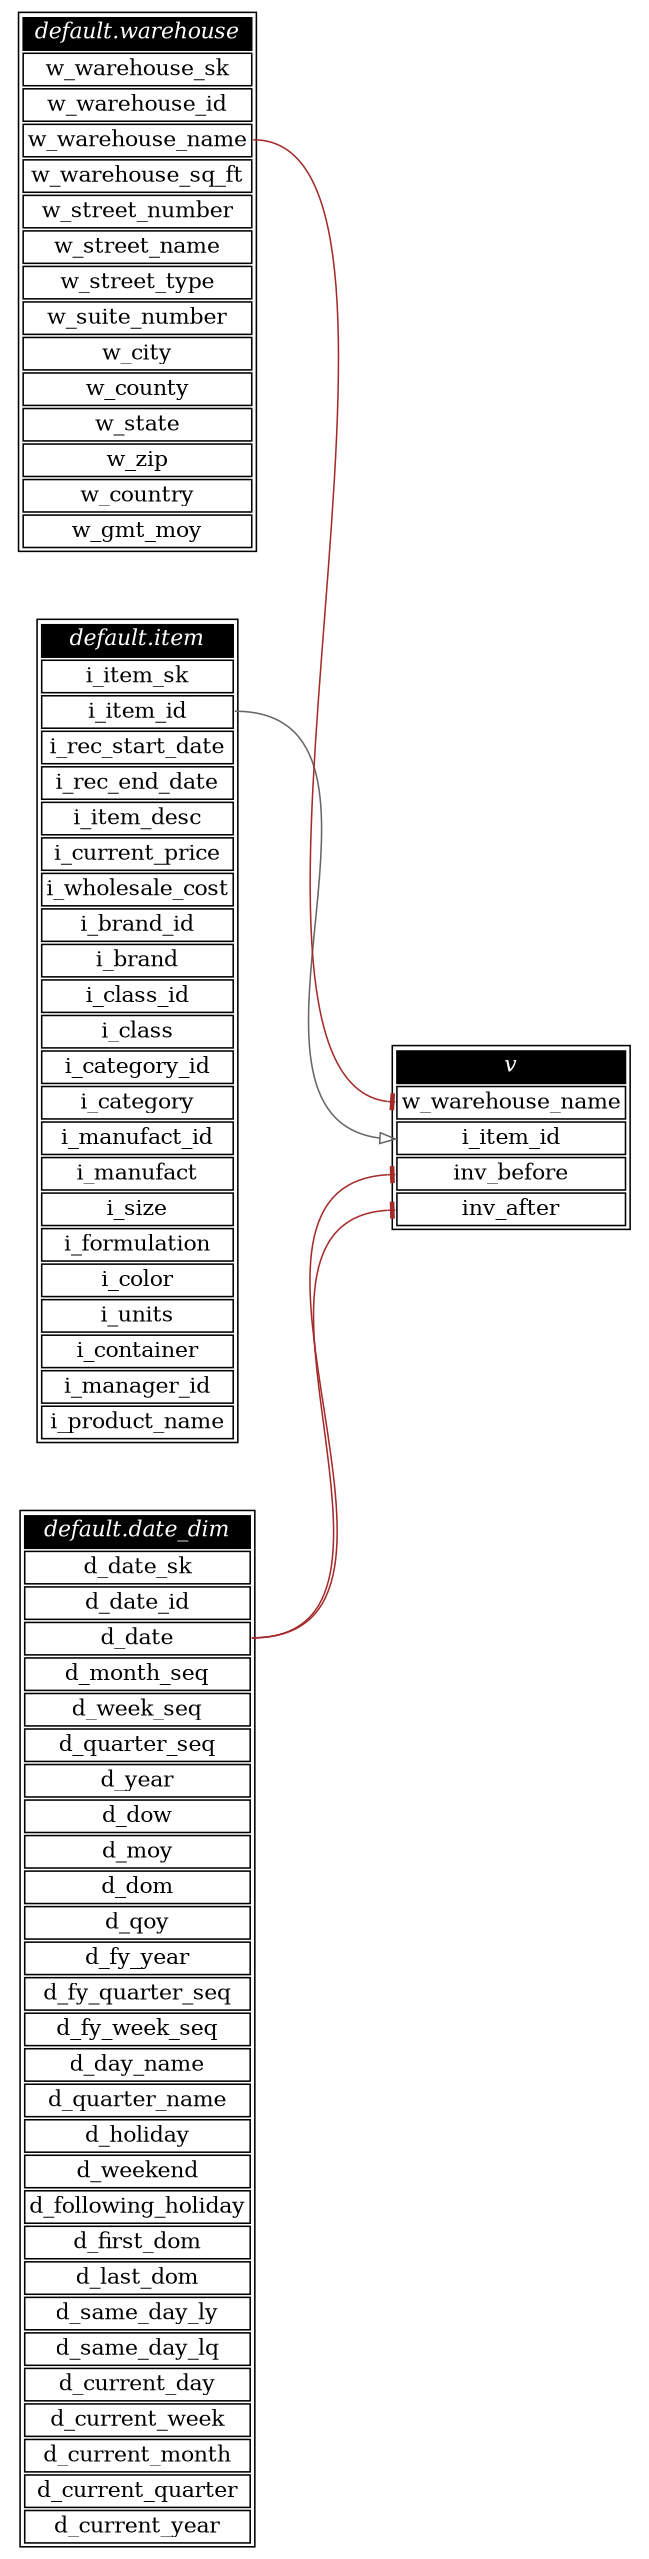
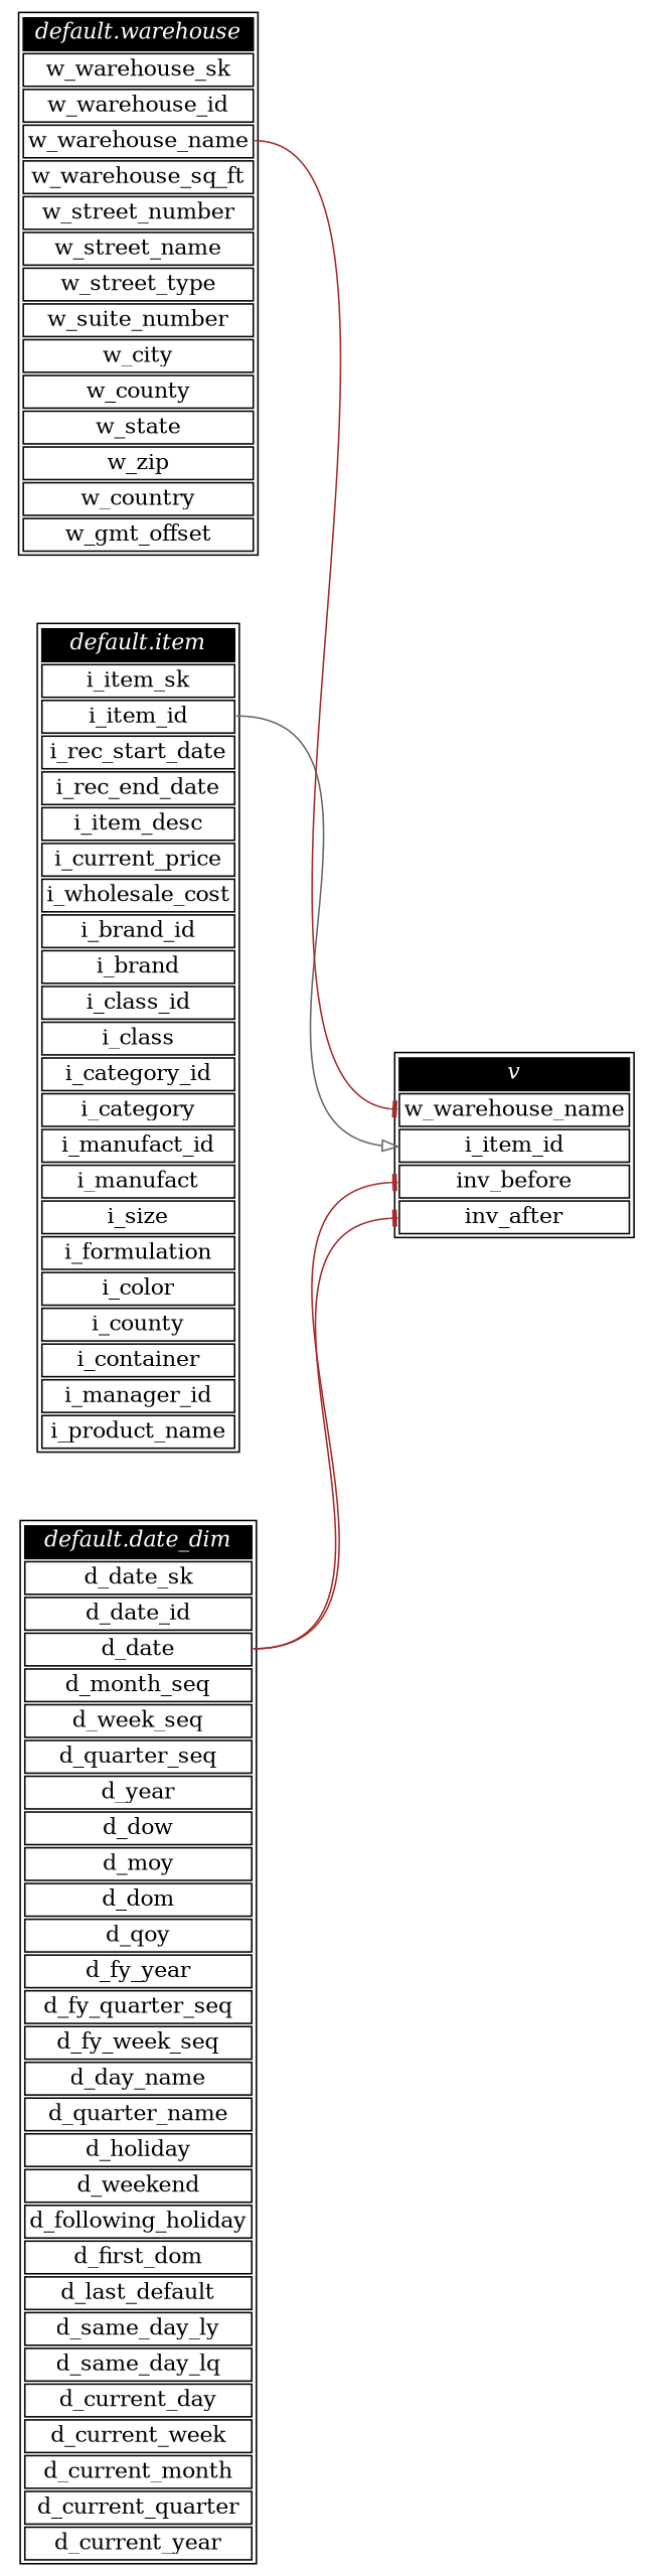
  digraph {
    fontname=Helvetica
    nodesep=0.5
    rankdir=LR
    ranksep=1
    node [color=black shape=plaintext]
    edge [arrowhead=tee color=brown tailport=2]
-   n1 [label=< <table>   <tr><td bgcolor="black" port="nodeName"><i><font color="white">default.date_dim</font></i></td></tr>   <tr><td port="0">d_date_sk</td></tr> <tr><td port="1">d_date_id</td></tr> <tr><td port="2">d_date</td></tr> <tr><td port="3">d_month_seq</td></tr> <tr><td port="4">d_week_seq</td></tr> <tr><td port="5">d_quarter_seq</td></tr> <tr><td port="6">d_year</td></tr> <tr><td port="7">d_dow</td></tr> <tr><td port="8">d_moy</td></tr> <tr><td port="9">d_dom</td></tr> <tr><td port="10">d_qoy</td></tr> <tr><td port="11">d_fy_year</td></tr> <tr><td port="12">d_fy_quarter_seq</td></tr> <tr><td port="13">d_fy_week_seq</td></tr> <tr><td port="14">d_day_name</td></tr> <tr><td port="15">d_quarter_name</td></tr> <tr><td port="16">d_holiday</td></tr> <tr><td port="17">d_weekend</td></tr> <tr><td port="18">d_following_holiday</td></tr> <tr><td port="19">d_first_dom</td></tr> <tr><td port="20">d_last_dom</td></tr> <tr><td port="21">d_same_day_ly</td></tr> <tr><td port="22">d_same_day_lq</td></tr> <tr><td port="23">d_current_day</td></tr> <tr><td port="24">d_current_week</td></tr> <tr><td port="25">d_current_month</td></tr> <tr><td port="26">d_current_quarter</td></tr> <tr><td port="27">d_current_year</td></tr> </table>>]
+   n1 [label=< <table>   <tr><td bgcolor="black" port="nodeName"><i><font color="white">default.date_dim</font></i></td></tr>   <tr><td port="0">d_date_sk</td></tr> <tr><td port="1">d_date_id</td></tr> <tr><td port="2">d_date</td></tr> <tr><td port="3">d_month_seq</td></tr> <tr><td port="4">d_week_seq</td></tr> <tr><td port="5">d_quarter_seq</td></tr> <tr><td port="6">d_year</td></tr> <tr><td port="7">d_dow</td></tr> <tr><td port="8">d_moy</td></tr> <tr><td port="9">d_dom</td></tr> <tr><td port="10">d_qoy</td></tr> <tr><td port="11">d_fy_year</td></tr> <tr><td port="12">d_fy_quarter_seq</td></tr> <tr><td port="13">d_fy_week_seq</td></tr> <tr><td port="14">d_day_name</td></tr> <tr><td port="15">d_quarter_name</td></tr> <tr><td port="16">d_holiday</td></tr> <tr><td port="17">d_weekend</td></tr> <tr><td port="18">d_following_holiday</td></tr> <tr><td port="19">d_first_dom</td></tr> <tr><td port="20">d_last_default</td></tr> <tr><td port="21">d_same_day_ly</td></tr> <tr><td port="22">d_same_day_lq</td></tr> <tr><td port="23">d_current_day</td></tr> <tr><td port="24">d_current_week</td></tr> <tr><td port="25">d_current_month</td></tr> <tr><td port="26">d_current_quarter</td></tr> <tr><td port="27">d_current_year</td></tr> </table>>]
    n2 [label=< <table>   <tr><td bgcolor="black" port="nodeName"><i><font color="white">v</font></i></td></tr>   <tr><td port="0">w_warehouse_name</td></tr> <tr><td port="1">i_item_id</td></tr> <tr><td port="2">inv_before</td></tr> <tr><td port="3">inv_after</td></tr> </table>>]
-   n3 [label=< <table>   <tr><td bgcolor="black" port="nodeName"><i><font color="white">default.item</font></i></td></tr>   <tr><td port="0">i_item_sk</td></tr> <tr><td port="1">i_item_id</td></tr> <tr><td port="2">i_rec_start_date</td></tr> <tr><td port="3">i_rec_end_date</td></tr> <tr><td port="4">i_item_desc</td></tr> <tr><td port="5">i_current_price</td></tr> <tr><td port="6">i_wholesale_cost</td></tr> <tr><td port="7">i_brand_id</td></tr> <tr><td port="8">i_brand</td></tr> <tr><td port="9">i_class_id</td></tr> <tr><td port="10">i_class</td></tr> <tr><td port="11">i_category_id</td></tr> <tr><td port="12">i_category</td></tr> <tr><td port="13">i_manufact_id</td></tr> <tr><td port="14">i_manufact</td></tr> <tr><td port="15">i_size</td></tr> <tr><td port="16">i_formulation</td></tr> <tr><td port="17">i_color</td></tr> <tr><td port="18">i_units</td></tr> <tr><td port="19">i_container</td></tr> <tr><td port="20">i_manager_id</td></tr> <tr><td port="21">i_product_name</td></tr> </table>>]
-   n4 [label=< <table>   <tr><td bgcolor="black" port="nodeName"><i><font color="white">default.warehouse</font></i></td></tr>   <tr><td port="0">w_warehouse_sk</td></tr> <tr><td port="1">w_warehouse_id</td></tr> <tr><td port="2">w_warehouse_name</td></tr> <tr><td port="3">w_warehouse_sq_ft</td></tr> <tr><td port="4">w_street_number</td></tr> <tr><td port="5">w_street_name</td></tr> <tr><td port="6">w_street_type</td></tr> <tr><td port="7">w_suite_number</td></tr> <tr><td port="8">w_city</td></tr> <tr><td port="9">w_county</td></tr> <tr><td port="10">w_state</td></tr> <tr><td port="11">w_zip</td></tr> <tr><td port="12">w_country</td></tr> <tr><td port="13">w_gmt_moy</td></tr> </table>>]
+   n3 [label=< <table>   <tr><td bgcolor="black" port="nodeName"><i><font color="white">default.item</font></i></td></tr>   <tr><td port="0">i_item_sk</td></tr> <tr><td port="1">i_item_id</td></tr> <tr><td port="2">i_rec_start_date</td></tr> <tr><td port="3">i_rec_end_date</td></tr> <tr><td port="4">i_item_desc</td></tr> <tr><td port="5">i_current_price</td></tr> <tr><td port="6">i_wholesale_cost</td></tr> <tr><td port="7">i_brand_id</td></tr> <tr><td port="8">i_brand</td></tr> <tr><td port="9">i_class_id</td></tr> <tr><td port="10">i_class</td></tr> <tr><td port="11">i_category_id</td></tr> <tr><td port="12">i_category</td></tr> <tr><td port="13">i_manufact_id</td></tr> <tr><td port="14">i_manufact</td></tr> <tr><td port="15">i_size</td></tr> <tr><td port="16">i_formulation</td></tr> <tr><td port="17">i_color</td></tr> <tr><td port="18">i_county</td></tr> <tr><td port="19">i_container</td></tr> <tr><td port="20">i_manager_id</td></tr> <tr><td port="21">i_product_name</td></tr> </table>>]
+   n4 [label=< <table>   <tr><td bgcolor="black" port="nodeName"><i><font color="white">default.warehouse</font></i></td></tr>   <tr><td port="0">w_warehouse_sk</td></tr> <tr><td port="1">w_warehouse_id</td></tr> <tr><td port="2">w_warehouse_name</td></tr> <tr><td port="3">w_warehouse_sq_ft</td></tr> <tr><td port="4">w_street_number</td></tr> <tr><td port="5">w_street_name</td></tr> <tr><td port="6">w_street_type</td></tr> <tr><td port="7">w_suite_number</td></tr> <tr><td port="8">w_city</td></tr> <tr><td port="9">w_county</td></tr> <tr><td port="10">w_state</td></tr> <tr><td port="11">w_zip</td></tr> <tr><td port="12">w_country</td></tr> <tr><td port="13">w_gmt_offset</td></tr> </table>>]
    n1 -> n2 [headport=2]
    n1 -> n2 [headport=3]
    n3 -> n2 [arrowhead=onormal color=gray40 headport=1 tailport=1]
    n4 -> n2 [headport=0]
  }
